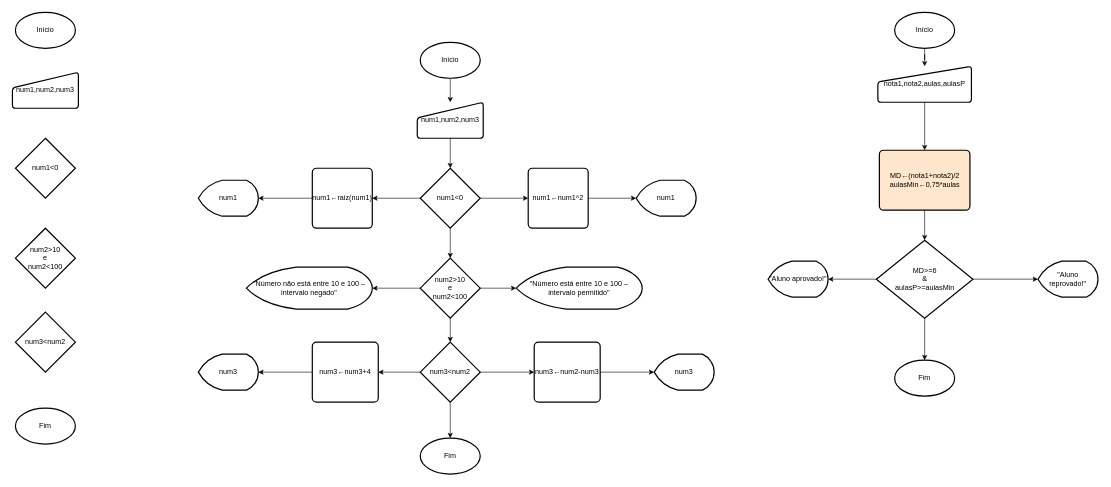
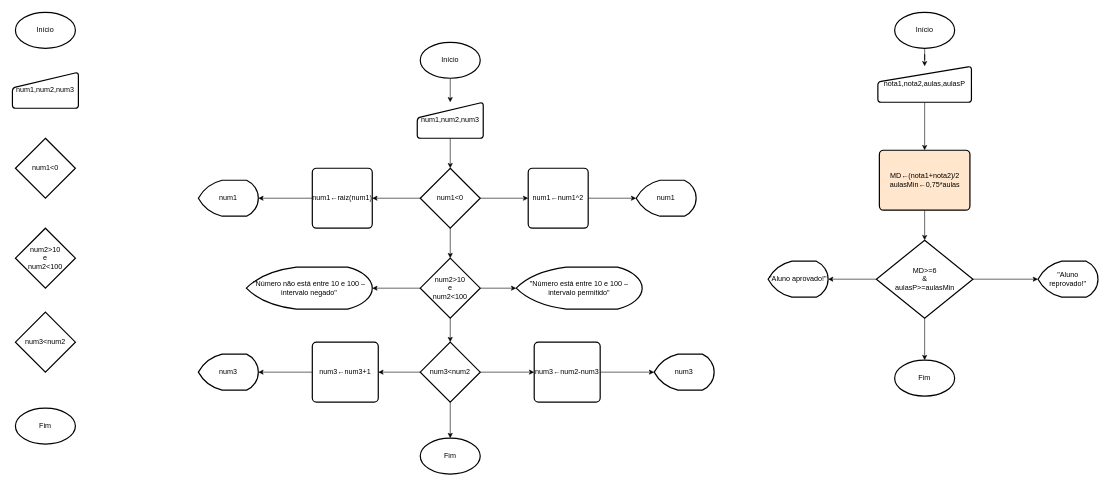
  <mxCell id="0" />
  <mxCell id="1" parent="0" />
  <mxCell id="2" value="Fim" style="strokeWidth=2;html=1;shape=mxgraph.flowchart.start_1;whiteSpace=wrap;" vertex="1" parent="1"><mxGeometry x="700" y="730" width="100" height="60" as="geometry" /></mxCell>
  <mxCell id="3" value="" style="edgeStyle=orthogonalEdgeStyle;rounded=0;orthogonalLoop=1;jettySize=auto;html=1;" edge="1" parent="1" source="4" target="6"><mxGeometry relative="1" as="geometry" /></mxCell>
  <mxCell id="4" value="Início" style="strokeWidth=2;html=1;shape=mxgraph.flowchart.start_1;whiteSpace=wrap;" vertex="1" parent="1"><mxGeometry x="700" y="70" width="100" height="60" as="geometry" /></mxCell>
  <mxCell id="5" value="" style="edgeStyle=orthogonalEdgeStyle;rounded=0;orthogonalLoop=1;jettySize=auto;html=1;" edge="1" parent="1" source="6" target="10"><mxGeometry relative="1" as="geometry" /></mxCell>
  <mxCell id="6" value="num1,num2,num3" style="html=1;strokeWidth=2;shape=manualInput;whiteSpace=wrap;rounded=1;size=26;arcSize=11;" vertex="1" parent="1"><mxGeometry x="695" y="170" width="110" height="60" as="geometry" /></mxCell>
  <mxCell id="7" value="" style="edgeStyle=orthogonalEdgeStyle;rounded=0;orthogonalLoop=1;jettySize=auto;html=1;" edge="1" parent="1" source="10" target="14"><mxGeometry relative="1" as="geometry" /></mxCell>
  <mxCell id="8" value="" style="edgeStyle=orthogonalEdgeStyle;rounded=0;orthogonalLoop=1;jettySize=auto;html=1;" edge="1" parent="1" source="10" target="12"><mxGeometry relative="1" as="geometry" /></mxCell>
  <mxCell id="9" value="" style="edgeStyle=orthogonalEdgeStyle;rounded=0;orthogonalLoop=1;jettySize=auto;html=1;" edge="1" parent="1" source="10" target="20"><mxGeometry relative="1" as="geometry" /></mxCell>
  <mxCell id="10" value="num1&amp;lt;0" style="strokeWidth=2;html=1;shape=mxgraph.flowchart.decision;whiteSpace=wrap;" vertex="1" parent="1"><mxGeometry x="700" y="280" width="100" height="100" as="geometry" /></mxCell>
  <mxCell id="11" value="" style="edgeStyle=orthogonalEdgeStyle;rounded=0;orthogonalLoop=1;jettySize=auto;html=1;" edge="1" parent="1" source="12" target="16"><mxGeometry relative="1" as="geometry" /></mxCell>
  <mxCell id="12" value="num1←num1^2" style="rounded=1;whiteSpace=wrap;html=1;absoluteArcSize=1;arcSize=14;strokeWidth=2;" vertex="1" parent="1"><mxGeometry x="880" y="280" width="100" height="100" as="geometry" /></mxCell>
  <mxCell id="13" value="" style="edgeStyle=orthogonalEdgeStyle;rounded=0;orthogonalLoop=1;jettySize=auto;html=1;" edge="1" parent="1" source="14" target="15"><mxGeometry relative="1" as="geometry" /></mxCell>
  <mxCell id="14" value="num1←raiz(num1)" style="rounded=1;whiteSpace=wrap;html=1;absoluteArcSize=1;arcSize=14;strokeWidth=2;" vertex="1" parent="1"><mxGeometry x="520" y="280" width="100" height="100" as="geometry" /></mxCell>
  <mxCell id="15" value="num1" style="strokeWidth=2;html=1;shape=mxgraph.flowchart.display;whiteSpace=wrap;" vertex="1" parent="1"><mxGeometry x="330" y="300" width="100" height="60" as="geometry" /></mxCell>
  <mxCell id="16" value="num1" style="strokeWidth=2;html=1;shape=mxgraph.flowchart.display;whiteSpace=wrap;" vertex="1" parent="1"><mxGeometry x="1060" y="300" width="100" height="60" as="geometry" /></mxCell>
  <mxCell id="17" value="" style="edgeStyle=orthogonalEdgeStyle;rounded=0;orthogonalLoop=1;jettySize=auto;html=1;" edge="1" parent="1" source="20" target="21"><mxGeometry relative="1" as="geometry" /></mxCell>
  <mxCell id="18" value="" style="edgeStyle=orthogonalEdgeStyle;rounded=0;orthogonalLoop=1;jettySize=auto;html=1;" edge="1" parent="1" source="20" target="25"><mxGeometry relative="1" as="geometry" /></mxCell>
  <mxCell id="19" value="" style="edgeStyle=orthogonalEdgeStyle;rounded=0;orthogonalLoop=1;jettySize=auto;html=1;" edge="1" parent="1" source="20" target="32"><mxGeometry relative="1" as="geometry" /></mxCell>
  <mxCell id="20" value="num2&amp;gt;10&lt;br&gt;e&lt;br&gt;num2&amp;lt;100" style="strokeWidth=2;html=1;shape=mxgraph.flowchart.decision;whiteSpace=wrap;" vertex="1" parent="1"><mxGeometry x="700" y="430" width="100" height="100" as="geometry" /></mxCell>
  <mxCell id="21" value="&quot;Número está entre 10 e 100 –&lt;br&gt;intervalo permitido&quot;" style="strokeWidth=2;html=1;shape=mxgraph.flowchart.display;whiteSpace=wrap;" vertex="1" parent="1"><mxGeometry x="860" y="445" width="210" height="70" as="geometry" /></mxCell>
  <mxCell id="22" value="" style="edgeStyle=orthogonalEdgeStyle;rounded=0;orthogonalLoop=1;jettySize=auto;html=1;" edge="1" parent="1" source="25" target="27"><mxGeometry relative="1" as="geometry" /></mxCell>
  <mxCell id="23" value="" style="edgeStyle=orthogonalEdgeStyle;rounded=0;orthogonalLoop=1;jettySize=auto;html=1;" edge="1" parent="1" source="25" target="29"><mxGeometry relative="1" as="geometry" /></mxCell>
  <mxCell id="24" value="" style="edgeStyle=orthogonalEdgeStyle;rounded=0;orthogonalLoop=1;jettySize=auto;html=1;" edge="1" parent="1" source="25" target="2"><mxGeometry relative="1" as="geometry" /></mxCell>
  <mxCell id="25" value="num3&amp;lt;num2" style="strokeWidth=2;html=1;shape=mxgraph.flowchart.decision;whiteSpace=wrap;" vertex="1" parent="1"><mxGeometry x="700" y="570" width="100" height="100" as="geometry" /></mxCell>
  <mxCell id="26" value="" style="edgeStyle=orthogonalEdgeStyle;rounded=0;orthogonalLoop=1;jettySize=auto;html=1;" edge="1" parent="1" source="27" target="31"><mxGeometry relative="1" as="geometry" /></mxCell>
  <mxCell id="27" value="num3←num2-num3" style="rounded=1;whiteSpace=wrap;html=1;absoluteArcSize=1;arcSize=14;strokeWidth=2;" vertex="1" parent="1"><mxGeometry x="890" y="570" width="110" height="100" as="geometry" /></mxCell>
  <mxCell id="28" value="" style="edgeStyle=orthogonalEdgeStyle;rounded=0;orthogonalLoop=1;jettySize=auto;html=1;" edge="1" parent="1" source="29" target="30"><mxGeometry relative="1" as="geometry" /></mxCell>
- <mxCell id="29" value="num3←num3+4" style="rounded=1;whiteSpace=wrap;html=1;absoluteArcSize=1;arcSize=14;strokeWidth=2;" vertex="1" parent="1"><mxGeometry x="520" y="570" width="110" height="100" as="geometry" /></mxCell>
+ <mxCell id="29" value="num3←num3+1" style="rounded=1;whiteSpace=wrap;html=1;absoluteArcSize=1;arcSize=14;strokeWidth=2;" vertex="1" parent="1"><mxGeometry x="520" y="570" width="110" height="100" as="geometry" /></mxCell>
  <mxCell id="30" value="num3" style="strokeWidth=2;html=1;shape=mxgraph.flowchart.display;whiteSpace=wrap;" vertex="1" parent="1"><mxGeometry x="330" y="590" width="100" height="60" as="geometry" /></mxCell>
  <mxCell id="31" value="num3" style="strokeWidth=2;html=1;shape=mxgraph.flowchart.display;whiteSpace=wrap;" vertex="1" parent="1"><mxGeometry x="1090" y="590" width="100" height="60" as="geometry" /></mxCell>
  <mxCell id="32" value="&quot;Número não está entre 10 e 100 –&lt;br&gt;intervalo negado&quot;" style="strokeWidth=2;html=1;shape=mxgraph.flowchart.display;whiteSpace=wrap;" vertex="1" parent="1"><mxGeometry x="410" y="445" width="210" height="70" as="geometry" /></mxCell>
  <mxCell id="33" value="Fim" style="strokeWidth=2;html=1;shape=mxgraph.flowchart.start_1;whiteSpace=wrap;" vertex="1" parent="1"><mxGeometry x="25" y="680" width="100" height="60" as="geometry" /></mxCell>
  <mxCell id="34" value="Início" style="strokeWidth=2;html=1;shape=mxgraph.flowchart.start_1;whiteSpace=wrap;" vertex="1" parent="1"><mxGeometry x="25" y="20" width="100" height="60" as="geometry" /></mxCell>
  <mxCell id="35" value="num1,num2,num3" style="html=1;strokeWidth=2;shape=manualInput;whiteSpace=wrap;rounded=1;size=26;arcSize=11;" vertex="1" parent="1"><mxGeometry x="20" y="120" width="110" height="60" as="geometry" /></mxCell>
  <mxCell id="36" value="num1&amp;lt;0" style="strokeWidth=2;html=1;shape=mxgraph.flowchart.decision;whiteSpace=wrap;" vertex="1" parent="1"><mxGeometry x="25" y="230" width="100" height="100" as="geometry" /></mxCell>
  <mxCell id="37" value="num2&amp;gt;10&lt;br&gt;e&lt;br&gt;num2&amp;lt;100" style="strokeWidth=2;html=1;shape=mxgraph.flowchart.decision;whiteSpace=wrap;" vertex="1" parent="1"><mxGeometry x="25" y="380" width="100" height="100" as="geometry" /></mxCell>
  <mxCell id="38" value="num3&amp;lt;num2" style="strokeWidth=2;html=1;shape=mxgraph.flowchart.decision;whiteSpace=wrap;" vertex="1" parent="1"><mxGeometry x="25" y="520" width="100" height="100" as="geometry" /></mxCell>
  <mxCell id="39" value="Fim" style="strokeWidth=2;html=1;shape=mxgraph.flowchart.start_1;whiteSpace=wrap;" vertex="1" parent="1"><mxGeometry x="1491" y="600" width="100" height="60" as="geometry" /></mxCell>
  <mxCell id="40" value="" style="edgeStyle=orthogonalEdgeStyle;rounded=0;orthogonalLoop=1;jettySize=auto;html=1;" edge="1" parent="1" source="41" target="43"><mxGeometry relative="1" as="geometry" /></mxCell>
  <mxCell id="41" value="Início" style="strokeWidth=2;html=1;shape=mxgraph.flowchart.start_1;whiteSpace=wrap;" vertex="1" parent="1"><mxGeometry x="1491" y="20" width="100" height="60" as="geometry" /></mxCell>
  <mxCell id="42" value="" style="edgeStyle=orthogonalEdgeStyle;rounded=0;orthogonalLoop=1;jettySize=auto;html=1;" edge="1" parent="1" source="43" target="45"><mxGeometry relative="1" as="geometry" /></mxCell>
  <mxCell id="43" value="nota1,nota2,aulas,aulasP" style="html=1;strokeWidth=2;shape=manualInput;whiteSpace=wrap;rounded=1;size=26;arcSize=11;" vertex="1" parent="1"><mxGeometry x="1463" y="110" width="156" height="60" as="geometry" /></mxCell>
  <mxCell id="44" value="" style="edgeStyle=orthogonalEdgeStyle;rounded=0;orthogonalLoop=1;jettySize=auto;html=1;" edge="1" parent="1" source="45" target="49"><mxGeometry relative="1" as="geometry" /></mxCell>
  <mxCell id="45" value="MD←(nota1+nota2)/2&lt;br&gt;aulasMin←0,75*aulas&lt;br&gt;" style="rounded=1;whiteSpace=wrap;html=1;absoluteArcSize=1;arcSize=14;strokeWidth=2;fillColor=#ffe6cc;" vertex="1" parent="1"><mxGeometry x="1465.5" y="250" width="151" height="100" as="geometry" /></mxCell>
  <mxCell id="46" value="" style="edgeStyle=orthogonalEdgeStyle;rounded=0;orthogonalLoop=1;jettySize=auto;html=1;" edge="1" parent="1" source="49" target="39"><mxGeometry relative="1" as="geometry" /></mxCell>
  <mxCell id="47" value="" style="edgeStyle=orthogonalEdgeStyle;rounded=0;orthogonalLoop=1;jettySize=auto;html=1;" edge="1" parent="1" source="49" target="51"><mxGeometry relative="1" as="geometry" /></mxCell>
  <mxCell id="48" value="" style="edgeStyle=orthogonalEdgeStyle;rounded=0;orthogonalLoop=1;jettySize=auto;html=1;" edge="1" parent="1" source="49" target="50"><mxGeometry relative="1" as="geometry" /></mxCell>
  <mxCell id="49" value="MD&amp;gt;=6&lt;br&gt;&amp;amp;&lt;br&gt;aulasP&amp;gt;=aulasMin" style="strokeWidth=2;html=1;shape=mxgraph.flowchart.decision;whiteSpace=wrap;" vertex="1" parent="1"><mxGeometry x="1460.5" y="400" width="161" height="130" as="geometry" /></mxCell>
  <mxCell id="50" value="&quot;Aluno aprovado!&quot;" style="strokeWidth=2;html=1;shape=mxgraph.flowchart.display;whiteSpace=wrap;" vertex="1" parent="1"><mxGeometry x="1280" y="435" width="100" height="60" as="geometry" /></mxCell>
  <mxCell id="51" value="&quot;Aluno reprovado!&quot;" style="strokeWidth=2;html=1;shape=mxgraph.flowchart.display;whiteSpace=wrap;" vertex="1" parent="1"><mxGeometry x="1730" y="435" width="100" height="60" as="geometry" /></mxCell>
